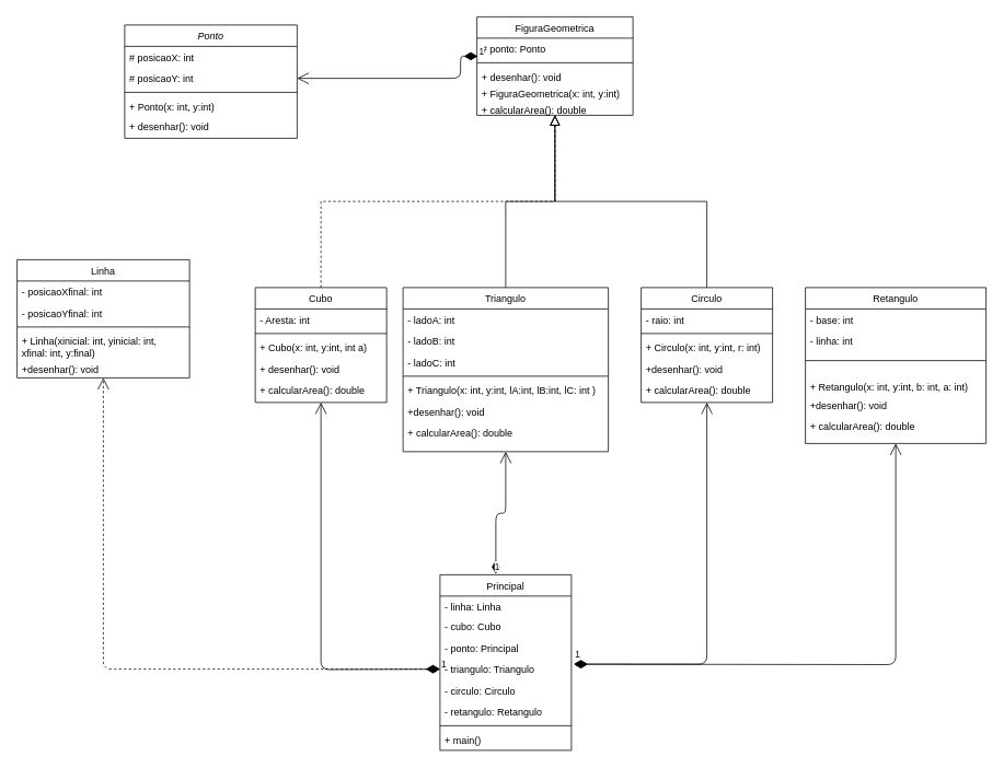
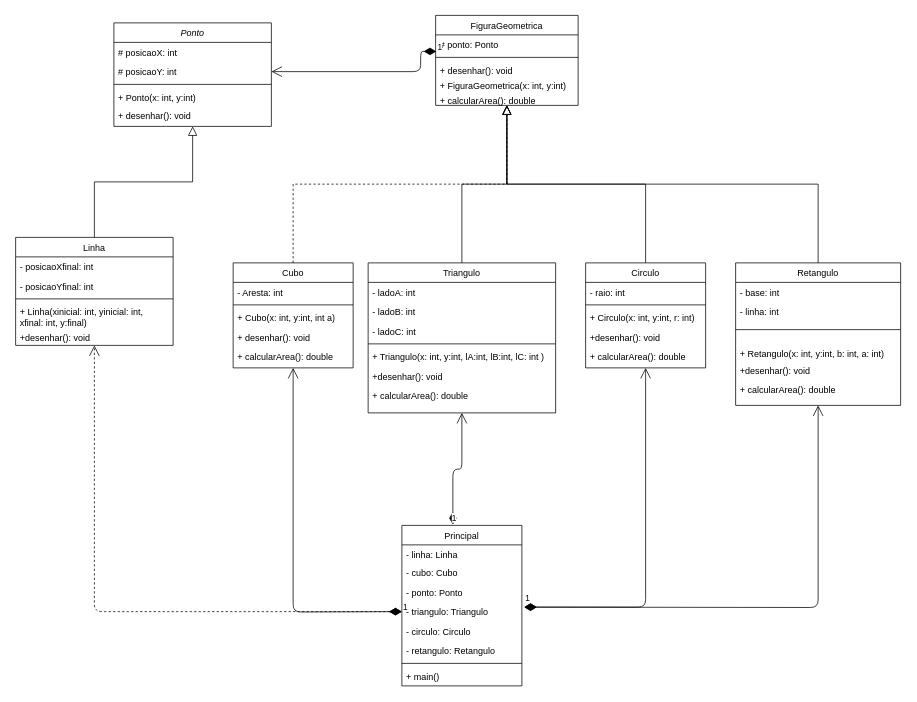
  <mxCell id="0" />
  <mxCell id="1" parent="0" />
+ <mxCell id="2" value="" style="endArrow=block;endSize=10;endFill=0;shadow=0;strokeWidth=1;rounded=0;edgeStyle=elbowEdgeStyle;elbow=vertical;" parent="1" source="33" target="10" edge="1"><mxGeometry width="160" relative="1" as="geometry"><mxPoint x="210" y="143" as="sourcePoint" /><mxPoint x="210" y="143" as="targetPoint" /></mxGeometry></mxCell>
  <mxCell id="3" value="" style="endArrow=block;endSize=10;endFill=0;shadow=0;strokeWidth=1;rounded=0;edgeStyle=elbowEdgeStyle;elbow=vertical;entryX=0.5;entryY=1;entryDx=0;entryDy=0;dashed=1;" parent="1" source="16" target="4" edge="1"><mxGeometry width="160" relative="1" as="geometry"><mxPoint x="220" y="313" as="sourcePoint" /><mxPoint x="650.08" y="108.002" as="targetPoint" /></mxGeometry></mxCell>
  <mxCell id="4" value="FiguraGeometrica" style="swimlane;fontStyle=0;align=center;verticalAlign=top;childLayout=stackLayout;horizontal=1;startSize=26;horizontalStack=0;resizeParent=1;resizeLast=0;collapsible=1;marginBottom=0;rounded=0;shadow=0;strokeWidth=1;" parent="1" vertex="1"><mxGeometry x="580" y="20" width="190" height="120" as="geometry"><mxRectangle x="550" y="140" width="160" height="26" as="alternateBounds" /></mxGeometry></mxCell>
  <mxCell id="5" value="# ponto: Ponto" style="text;align=left;verticalAlign=top;spacingLeft=4;spacingRight=4;overflow=hidden;rotatable=0;points=[[0,0.5],[1,0.5]];portConstraint=eastwest;" parent="4" vertex="1"><mxGeometry y="26" width="190" height="26" as="geometry" /></mxCell>
  <mxCell id="6" value="" style="line;html=1;strokeWidth=1;align=left;verticalAlign=middle;spacingTop=-1;spacingLeft=3;spacingRight=3;rotatable=0;labelPosition=right;points=[];portConstraint=eastwest;" parent="4" vertex="1"><mxGeometry y="52" width="190" height="8" as="geometry" /></mxCell>
  <mxCell id="7" value="+ desenhar(): void" style="text;align=left;verticalAlign=top;spacingLeft=4;spacingRight=4;overflow=hidden;rotatable=0;points=[[0,0.5],[1,0.5]];portConstraint=eastwest;" vertex="1" parent="4"><mxGeometry y="60" width="190" height="20" as="geometry" /></mxCell>
  <mxCell id="8" value="+ FiguraGeometrica(x: int, y:int)" style="text;align=left;verticalAlign=top;spacingLeft=4;spacingRight=4;overflow=hidden;rotatable=0;points=[[0,0.5],[1,0.5]];portConstraint=eastwest;" vertex="1" parent="4"><mxGeometry y="80" width="190" height="20" as="geometry" /></mxCell>
  <mxCell id="9" value="+ calcularArea(): double" style="text;align=left;verticalAlign=top;spacingLeft=4;spacingRight=4;overflow=hidden;rotatable=0;points=[[0,0.5],[1,0.5]];portConstraint=eastwest;" vertex="1" parent="4"><mxGeometry y="100" width="190" height="20" as="geometry" /></mxCell>
  <mxCell id="10" value="Ponto" style="swimlane;fontStyle=2;align=center;verticalAlign=top;childLayout=stackLayout;horizontal=1;startSize=26;horizontalStack=0;resizeParent=1;resizeLast=0;collapsible=1;marginBottom=0;rounded=0;shadow=0;strokeWidth=1;" parent="1" vertex="1"><mxGeometry x="151" y="30" width="210" height="138" as="geometry"><mxRectangle x="230" y="140" width="160" height="26" as="alternateBounds" /></mxGeometry></mxCell>
  <mxCell id="11" value="# posicaoX: int" style="text;align=left;verticalAlign=top;spacingLeft=4;spacingRight=4;overflow=hidden;rotatable=0;points=[[0,0.5],[1,0.5]];portConstraint=eastwest;" parent="10" vertex="1"><mxGeometry y="26" width="210" height="26" as="geometry" /></mxCell>
  <mxCell id="12" value="# posicaoY: int" style="text;align=left;verticalAlign=top;spacingLeft=4;spacingRight=4;overflow=hidden;rotatable=0;points=[[0,0.5],[1,0.5]];portConstraint=eastwest;rounded=0;shadow=0;html=0;" parent="10" vertex="1"><mxGeometry y="52" width="210" height="26" as="geometry" /></mxCell>
  <mxCell id="13" value="" style="line;html=1;strokeWidth=1;align=left;verticalAlign=middle;spacingTop=-1;spacingLeft=3;spacingRight=3;rotatable=0;labelPosition=right;points=[];portConstraint=eastwest;" parent="10" vertex="1"><mxGeometry y="78" width="210" height="8" as="geometry" /></mxCell>
  <mxCell id="14" value="+ Ponto(x: int, y:int)" style="text;align=left;verticalAlign=top;spacingLeft=4;spacingRight=4;overflow=hidden;rotatable=0;points=[[0,0.5],[1,0.5]];portConstraint=eastwest;" parent="10" vertex="1"><mxGeometry y="86" width="210" height="24" as="geometry" /></mxCell>
  <mxCell id="15" value="+ desenhar(): void" style="text;align=left;verticalAlign=top;spacingLeft=4;spacingRight=4;overflow=hidden;rotatable=0;points=[[0,0.5],[1,0.5]];portConstraint=eastwest;" vertex="1" parent="10"><mxGeometry y="110" width="210" height="20" as="geometry" /></mxCell>
  <mxCell id="16" value="Cubo" style="swimlane;fontStyle=0;align=center;verticalAlign=top;childLayout=stackLayout;horizontal=1;startSize=26;horizontalStack=0;resizeParent=1;resizeLast=0;collapsible=1;marginBottom=0;rounded=0;shadow=0;strokeWidth=1;" parent="1" vertex="1"><mxGeometry x="310" y="350" width="160" height="140" as="geometry"><mxRectangle x="340" y="380" width="170" height="26" as="alternateBounds" /></mxGeometry></mxCell>
  <mxCell id="17" value="- Aresta: int" style="text;align=left;verticalAlign=top;spacingLeft=4;spacingRight=4;overflow=hidden;rotatable=0;points=[[0,0.5],[1,0.5]];portConstraint=eastwest;" parent="16" vertex="1"><mxGeometry y="26" width="160" height="26" as="geometry" /></mxCell>
  <mxCell id="18" value="" style="line;html=1;strokeWidth=1;align=left;verticalAlign=middle;spacingTop=-1;spacingLeft=3;spacingRight=3;rotatable=0;labelPosition=right;points=[];portConstraint=eastwest;" parent="16" vertex="1"><mxGeometry y="52" width="160" height="8" as="geometry" /></mxCell>
  <mxCell id="19" value="+ Cubo(x: int, y:int, int a)" style="text;align=left;verticalAlign=top;spacingLeft=4;spacingRight=4;overflow=hidden;rotatable=0;points=[[0,0.5],[1,0.5]];portConstraint=eastwest;" vertex="1" parent="16"><mxGeometry y="60" width="160" height="26" as="geometry" /></mxCell>
  <mxCell id="20" value="+ desenhar(): void" style="text;align=left;verticalAlign=top;spacingLeft=4;spacingRight=4;overflow=hidden;rotatable=0;points=[[0,0.5],[1,0.5]];portConstraint=eastwest;" vertex="1" parent="16"><mxGeometry y="86" width="160" height="20" as="geometry" /></mxCell>
  <mxCell id="21" value="1" style="endArrow=open;html=1;endSize=12;startArrow=diamondThin;startSize=14;startFill=1;edgeStyle=orthogonalEdgeStyle;align=left;verticalAlign=bottom;exitX=0.006;exitY=-0.154;exitDx=0;exitDy=0;exitPerimeter=0;entryX=1;entryY=0.5;entryDx=0;entryDy=0;" edge="1" parent="1" target="12"><mxGeometry x="-1" y="3" relative="1" as="geometry"><mxPoint x="580.96" y="67.996" as="sourcePoint" /><mxPoint x="424" y="98.5" as="targetPoint" /><Array as="points"><mxPoint x="560" y="68" /><mxPoint x="560" y="95" /></Array></mxGeometry></mxCell>
  <mxCell id="22" value="Triangulo" style="swimlane;fontStyle=0;align=center;verticalAlign=top;childLayout=stackLayout;horizontal=1;startSize=26;horizontalStack=0;resizeParent=1;resizeLast=0;collapsible=1;marginBottom=0;rounded=0;shadow=0;strokeWidth=1;" vertex="1" parent="1"><mxGeometry x="490" y="350" width="250" height="200" as="geometry"><mxRectangle x="340" y="380" width="170" height="26" as="alternateBounds" /></mxGeometry></mxCell>
  <mxCell id="23" value="- ladoA: int" style="text;align=left;verticalAlign=top;spacingLeft=4;spacingRight=4;overflow=hidden;rotatable=0;points=[[0,0.5],[1,0.5]];portConstraint=eastwest;" vertex="1" parent="22"><mxGeometry y="26" width="250" height="26" as="geometry" /></mxCell>
  <mxCell id="24" value="- ladoB: int" style="text;align=left;verticalAlign=top;spacingLeft=4;spacingRight=4;overflow=hidden;rotatable=0;points=[[0,0.5],[1,0.5]];portConstraint=eastwest;" vertex="1" parent="22"><mxGeometry y="52" width="250" height="26" as="geometry" /></mxCell>
  <mxCell id="25" value="- ladoC: int" style="text;align=left;verticalAlign=top;spacingLeft=4;spacingRight=4;overflow=hidden;rotatable=0;points=[[0,0.5],[1,0.5]];portConstraint=eastwest;" vertex="1" parent="22"><mxGeometry y="78" width="250" height="26" as="geometry" /></mxCell>
  <mxCell id="26" value="" style="line;html=1;strokeWidth=1;align=left;verticalAlign=middle;spacingTop=-1;spacingLeft=3;spacingRight=3;rotatable=0;labelPosition=right;points=[];portConstraint=eastwest;" vertex="1" parent="22"><mxGeometry y="104" width="250" height="8" as="geometry" /></mxCell>
  <mxCell id="27" value="+ Triangulo(x: int, y:int, lA:int, lB:int, lC: int )" style="text;align=left;verticalAlign=top;spacingLeft=4;spacingRight=4;overflow=hidden;rotatable=0;points=[[0,0.5],[1,0.5]];portConstraint=eastwest;" vertex="1" parent="22"><mxGeometry y="112" width="250" height="26" as="geometry" /></mxCell>
  <mxCell id="28" value="+desenhar(): void" style="text;align=left;verticalAlign=top;spacingLeft=4;spacingRight=4;overflow=hidden;rotatable=0;points=[[0,0.5],[1,0.5]];portConstraint=eastwest;" vertex="1" parent="22"><mxGeometry y="138" width="250" height="26" as="geometry" /></mxCell>
  <mxCell id="29" value="+ calcularArea(): double" style="text;align=left;verticalAlign=top;spacingLeft=4;spacingRight=4;overflow=hidden;rotatable=0;points=[[0,0.5],[1,0.5]];portConstraint=eastwest;" vertex="1" parent="22"><mxGeometry y="164" width="250" height="20" as="geometry" /></mxCell>
  <mxCell id="30" value="" style="endArrow=block;endSize=10;endFill=0;shadow=0;strokeWidth=1;rounded=0;edgeStyle=elbowEdgeStyle;elbow=vertical;entryX=0.5;entryY=1;entryDx=0;entryDy=0;" edge="1" parent="1" source="22" target="4"><mxGeometry width="160" relative="1" as="geometry"><mxPoint x="390" y="350" as="sourcePoint" /><mxPoint x="650.08" y="238.002" as="targetPoint" /></mxGeometry></mxCell>
  <mxCell id="31" value="" style="endArrow=block;endSize=10;endFill=0;shadow=0;strokeWidth=1;rounded=0;edgeStyle=elbowEdgeStyle;elbow=vertical;entryX=0.5;entryY=1;entryDx=0;entryDy=0;exitX=0.5;exitY=0;exitDx=0;exitDy=0;" edge="1" parent="1" source="39" target="4"><mxGeometry width="160" relative="1" as="geometry"><mxPoint x="570" y="350" as="sourcePoint" /><mxPoint x="650.08" y="238.002" as="targetPoint" /></mxGeometry></mxCell>
+ <mxCell id="32" value="" style="endArrow=block;endSize=10;endFill=0;shadow=0;strokeWidth=1;rounded=0;edgeStyle=elbowEdgeStyle;elbow=vertical;entryX=0.5;entryY=1;entryDx=0;entryDy=0;exitX=0.5;exitY=0;exitDx=0;exitDy=0;" edge="1" parent="1" source="45" target="4"><mxGeometry width="160" relative="1" as="geometry"><mxPoint x="950" y="350" as="sourcePoint" /><mxPoint x="650.08" y="238.002" as="targetPoint" /></mxGeometry></mxCell>
  <mxCell id="33" value="Linha" style="swimlane;fontStyle=0;align=center;verticalAlign=top;childLayout=stackLayout;horizontal=1;startSize=26;horizontalStack=0;resizeParent=1;resizeLast=0;collapsible=1;marginBottom=0;rounded=0;shadow=0;strokeWidth=1;" parent="1" vertex="1"><mxGeometry x="20" y="316" width="210" height="144" as="geometry"><mxRectangle x="130" y="380" width="160" height="26" as="alternateBounds" /></mxGeometry></mxCell>
  <mxCell id="34" value="- posicaoXfinal: int" style="text;align=left;verticalAlign=top;spacingLeft=4;spacingRight=4;overflow=hidden;rotatable=0;points=[[0,0.5],[1,0.5]];portConstraint=eastwest;" vertex="1" parent="33"><mxGeometry y="26" width="210" height="26" as="geometry" /></mxCell>
  <mxCell id="35" value="- posicaoYfinal: int" style="text;align=left;verticalAlign=top;spacingLeft=4;spacingRight=4;overflow=hidden;rotatable=0;points=[[0,0.5],[1,0.5]];portConstraint=eastwest;rounded=0;shadow=0;html=0;" vertex="1" parent="33"><mxGeometry y="52" width="210" height="26" as="geometry" /></mxCell>
  <mxCell id="36" value="" style="line;html=1;strokeWidth=1;align=left;verticalAlign=middle;spacingTop=-1;spacingLeft=3;spacingRight=3;rotatable=0;labelPosition=right;points=[];portConstraint=eastwest;" parent="33" vertex="1"><mxGeometry y="78" width="210" height="8" as="geometry" /></mxCell>
  <mxCell id="37" value="+ Linha(xinicial: int, yinicial: int,&#10;xfinal: int, y:final)" style="text;align=left;verticalAlign=top;spacingLeft=4;spacingRight=4;overflow=hidden;rotatable=0;points=[[0,0.5],[1,0.5]];portConstraint=eastwest;" vertex="1" parent="33"><mxGeometry y="86" width="210" height="34" as="geometry" /></mxCell>
  <mxCell id="38" value="+desenhar(): void" style="text;align=left;verticalAlign=top;spacingLeft=4;spacingRight=4;overflow=hidden;rotatable=0;points=[[0,0.5],[1,0.5]];portConstraint=eastwest;" vertex="1" parent="33"><mxGeometry y="120" width="210" height="20" as="geometry" /></mxCell>
  <mxCell id="39" value="Circulo" style="swimlane;fontStyle=0;align=center;verticalAlign=top;childLayout=stackLayout;horizontal=1;startSize=26;horizontalStack=0;resizeParent=1;resizeLast=0;collapsible=1;marginBottom=0;rounded=0;shadow=0;strokeWidth=1;" vertex="1" parent="1"><mxGeometry x="780" y="350" width="160" height="140" as="geometry"><mxRectangle x="340" y="380" width="170" height="26" as="alternateBounds" /></mxGeometry></mxCell>
  <mxCell id="40" value="- raio: int" style="text;align=left;verticalAlign=top;spacingLeft=4;spacingRight=4;overflow=hidden;rotatable=0;points=[[0,0.5],[1,0.5]];portConstraint=eastwest;" vertex="1" parent="39"><mxGeometry y="26" width="160" height="26" as="geometry" /></mxCell>
  <mxCell id="41" value="" style="line;html=1;strokeWidth=1;align=left;verticalAlign=middle;spacingTop=-1;spacingLeft=3;spacingRight=3;rotatable=0;labelPosition=right;points=[];portConstraint=eastwest;" vertex="1" parent="39"><mxGeometry y="52" width="160" height="8" as="geometry" /></mxCell>
  <mxCell id="42" value="+ Circulo(x: int, y:int, r: int)" style="text;align=left;verticalAlign=top;spacingLeft=4;spacingRight=4;overflow=hidden;rotatable=0;points=[[0,0.5],[1,0.5]];portConstraint=eastwest;" vertex="1" parent="39"><mxGeometry y="60" width="160" height="26" as="geometry" /></mxCell>
  <mxCell id="43" value="+desenhar(): void" style="text;align=left;verticalAlign=top;spacingLeft=4;spacingRight=4;overflow=hidden;rotatable=0;points=[[0,0.5],[1,0.5]];portConstraint=eastwest;" vertex="1" parent="39"><mxGeometry y="86" width="160" height="26" as="geometry" /></mxCell>
  <mxCell id="44" value="+ calcularArea(): double" style="text;align=left;verticalAlign=top;spacingLeft=4;spacingRight=4;overflow=hidden;rotatable=0;points=[[0,0.5],[1,0.5]];portConstraint=eastwest;" vertex="1" parent="39"><mxGeometry y="112" width="160" height="20" as="geometry" /></mxCell>
  <mxCell id="45" value="Retangulo" style="swimlane;fontStyle=0;align=center;verticalAlign=top;childLayout=stackLayout;horizontal=1;startSize=26;horizontalStack=0;resizeParent=1;resizeLast=0;collapsible=1;marginBottom=0;rounded=0;shadow=0;strokeWidth=1;" vertex="1" parent="1"><mxGeometry x="980" y="350" width="220" height="190" as="geometry"><mxRectangle x="340" y="380" width="170" height="26" as="alternateBounds" /></mxGeometry></mxCell>
  <mxCell id="46" value="- base: int" style="text;align=left;verticalAlign=top;spacingLeft=4;spacingRight=4;overflow=hidden;rotatable=0;points=[[0,0.5],[1,0.5]];portConstraint=eastwest;" vertex="1" parent="45"><mxGeometry y="26" width="220" height="26" as="geometry" /></mxCell>
  <mxCell id="47" value="- linha: int" style="text;align=left;verticalAlign=top;spacingLeft=4;spacingRight=4;overflow=hidden;rotatable=0;points=[[0,0.5],[1,0.5]];portConstraint=eastwest;" vertex="1" parent="45"><mxGeometry y="52" width="220" height="18" as="geometry" /></mxCell>
  <mxCell id="48" value="" style="line;html=1;strokeWidth=1;align=left;verticalAlign=middle;spacingTop=-1;spacingLeft=3;spacingRight=3;rotatable=0;labelPosition=right;points=[];portConstraint=eastwest;" vertex="1" parent="45"><mxGeometry y="70" width="220" height="38" as="geometry" /></mxCell>
  <mxCell id="49" value="+ Retangulo(x: int, y:int, b: int, a: int)" style="text;align=left;verticalAlign=top;spacingLeft=4;spacingRight=4;overflow=hidden;rotatable=0;points=[[0,0.5],[1,0.5]];portConstraint=eastwest;" vertex="1" parent="45"><mxGeometry y="108" width="220" height="22" as="geometry" /></mxCell>
  <mxCell id="50" value="+desenhar(): void" style="text;align=left;verticalAlign=top;spacingLeft=4;spacingRight=4;overflow=hidden;rotatable=0;points=[[0,0.5],[1,0.5]];portConstraint=eastwest;" vertex="1" parent="45"><mxGeometry y="130" width="220" height="26" as="geometry" /></mxCell>
  <mxCell id="51" value="+ calcularArea(): double" style="text;align=left;verticalAlign=top;spacingLeft=4;spacingRight=4;overflow=hidden;rotatable=0;points=[[0,0.5],[1,0.5]];portConstraint=eastwest;" vertex="1" parent="45"><mxGeometry y="156" width="220" height="20" as="geometry" /></mxCell>
  <mxCell id="52" value="1" style="endArrow=open;html=1;endSize=12;startArrow=diamondThin;startSize=14;startFill=1;edgeStyle=orthogonalEdgeStyle;align=left;verticalAlign=bottom;exitX=0;exitY=0.5;exitDx=0;exitDy=0;entryX=0.5;entryY=1;entryDx=0;entryDy=0;dashed=1;" edge="1" parent="1" source="57" target="33"><mxGeometry x="-1" y="3" relative="1" as="geometry"><mxPoint x="250" y="670" as="sourcePoint" /><mxPoint x="80" y="680" as="targetPoint" /></mxGeometry></mxCell>
  <mxCell id="53" value="Principal" style="swimlane;fontStyle=0;align=center;verticalAlign=top;childLayout=stackLayout;horizontal=1;startSize=26;horizontalStack=0;resizeParent=1;resizeLast=0;collapsible=1;marginBottom=0;rounded=0;shadow=0;strokeWidth=1;" vertex="1" parent="1"><mxGeometry x="535" y="700" width="160" height="214" as="geometry"><mxRectangle x="340" y="380" width="170" height="26" as="alternateBounds" /></mxGeometry></mxCell>
  <mxCell id="54" value="- linha: Linha" style="text;align=left;verticalAlign=top;spacingLeft=4;spacingRight=4;overflow=hidden;rotatable=0;points=[[0,0.5],[1,0.5]];portConstraint=eastwest;" vertex="1" parent="53"><mxGeometry y="26" width="160" height="24" as="geometry" /></mxCell>
  <mxCell id="55" value="- cubo: Cubo" style="text;align=left;verticalAlign=top;spacingLeft=4;spacingRight=4;overflow=hidden;rotatable=0;points=[[0,0.5],[1,0.5]];portConstraint=eastwest;" vertex="1" parent="53"><mxGeometry y="50" width="160" height="26" as="geometry" /></mxCell>
- <mxCell id="56" value="- ponto: Principal" style="text;align=left;verticalAlign=top;spacingLeft=4;spacingRight=4;overflow=hidden;rotatable=0;points=[[0,0.5],[1,0.5]];portConstraint=eastwest;" vertex="1" parent="53"><mxGeometry y="76" width="160" height="26" as="geometry" /></mxCell>
+ <mxCell id="56" value="- ponto: Ponto" style="text;align=left;verticalAlign=top;spacingLeft=4;spacingRight=4;overflow=hidden;rotatable=0;points=[[0,0.5],[1,0.5]];portConstraint=eastwest;" vertex="1" parent="53"><mxGeometry y="76" width="160" height="26" as="geometry" /></mxCell>
  <mxCell id="57" value="- triangulo: Triangulo" style="text;align=left;verticalAlign=top;spacingLeft=4;spacingRight=4;overflow=hidden;rotatable=0;points=[[0,0.5],[1,0.5]];portConstraint=eastwest;" vertex="1" parent="53"><mxGeometry y="102" width="160" height="26" as="geometry" /></mxCell>
  <mxCell id="58" value="- circulo: Circulo" style="text;align=left;verticalAlign=top;spacingLeft=4;spacingRight=4;overflow=hidden;rotatable=0;points=[[0,0.5],[1,0.5]];portConstraint=eastwest;" vertex="1" parent="53"><mxGeometry y="128" width="160" height="26" as="geometry" /></mxCell>
  <mxCell id="59" value="- retangulo: Retangulo" style="text;align=left;verticalAlign=top;spacingLeft=4;spacingRight=4;overflow=hidden;rotatable=0;points=[[0,0.5],[1,0.5]];portConstraint=eastwest;" vertex="1" parent="53"><mxGeometry y="154" width="160" height="26" as="geometry" /></mxCell>
  <mxCell id="60" value="" style="line;html=1;strokeWidth=1;align=left;verticalAlign=middle;spacingTop=-1;spacingLeft=3;spacingRight=3;rotatable=0;labelPosition=right;points=[];portConstraint=eastwest;" vertex="1" parent="53"><mxGeometry y="180" width="160" height="8" as="geometry" /></mxCell>
  <mxCell id="61" value="+ main()" style="text;align=left;verticalAlign=top;spacingLeft=4;spacingRight=4;overflow=hidden;rotatable=0;points=[[0,0.5],[1,0.5]];portConstraint=eastwest;" vertex="1" parent="53"><mxGeometry y="188" width="160" height="26" as="geometry" /></mxCell>
  <mxCell id="62" value="1" style="endArrow=open;html=1;endSize=12;startArrow=diamondThin;startSize=14;startFill=1;edgeStyle=orthogonalEdgeStyle;align=left;verticalAlign=bottom;exitX=0;exitY=0.5;exitDx=0;exitDy=0;entryX=0.5;entryY=1;entryDx=0;entryDy=0;" edge="1" parent="1" target="16"><mxGeometry x="-1" y="3" relative="1" as="geometry"><mxPoint x="535" y="815" as="sourcePoint" /><mxPoint x="125" y="482" as="targetPoint" /></mxGeometry></mxCell>
  <mxCell id="63" value="1" style="endArrow=open;html=1;endSize=12;startArrow=diamondThin;startSize=14;startFill=1;edgeStyle=orthogonalEdgeStyle;align=left;verticalAlign=bottom;exitX=0.425;exitY=-0.005;exitDx=0;exitDy=0;entryX=0.5;entryY=1;entryDx=0;entryDy=0;exitPerimeter=0;" edge="1" parent="1" source="53" target="22"><mxGeometry x="-1" y="3" relative="1" as="geometry"><mxPoint x="545" y="825" as="sourcePoint" /><mxPoint x="135" y="492" as="targetPoint" /></mxGeometry></mxCell>
  <mxCell id="64" value="1" style="endArrow=open;html=1;endSize=12;startArrow=diamondThin;startSize=14;startFill=1;edgeStyle=orthogonalEdgeStyle;align=left;verticalAlign=bottom;exitX=1.019;exitY=0.269;exitDx=0;exitDy=0;entryX=0.5;entryY=1;entryDx=0;entryDy=0;exitPerimeter=0;" edge="1" parent="1" source="57" target="39"><mxGeometry x="-1" y="3" relative="1" as="geometry"><mxPoint x="603" y="698.93" as="sourcePoint" /><mxPoint x="615" y="550" as="targetPoint" /></mxGeometry></mxCell>
  <mxCell id="65" value="1" style="endArrow=open;html=1;endSize=12;startArrow=diamondThin;startSize=14;startFill=1;edgeStyle=orthogonalEdgeStyle;align=left;verticalAlign=bottom;exitX=1.019;exitY=0.269;exitDx=0;exitDy=0;entryX=0.5;entryY=1;entryDx=0;entryDy=0;exitPerimeter=0;" edge="1" parent="1" target="45"><mxGeometry x="-1" y="3" relative="1" as="geometry"><mxPoint x="698.04" y="808.994" as="sourcePoint" /><mxPoint x="860" y="490" as="targetPoint" /></mxGeometry></mxCell>
  <mxCell id="66" value="+ calcularArea(): double" style="text;align=left;verticalAlign=top;spacingLeft=4;spacingRight=4;overflow=hidden;rotatable=0;points=[[0,0.5],[1,0.5]];portConstraint=eastwest;" vertex="1" parent="1"><mxGeometry x="310" y="462" width="160" height="20" as="geometry" /></mxCell>
